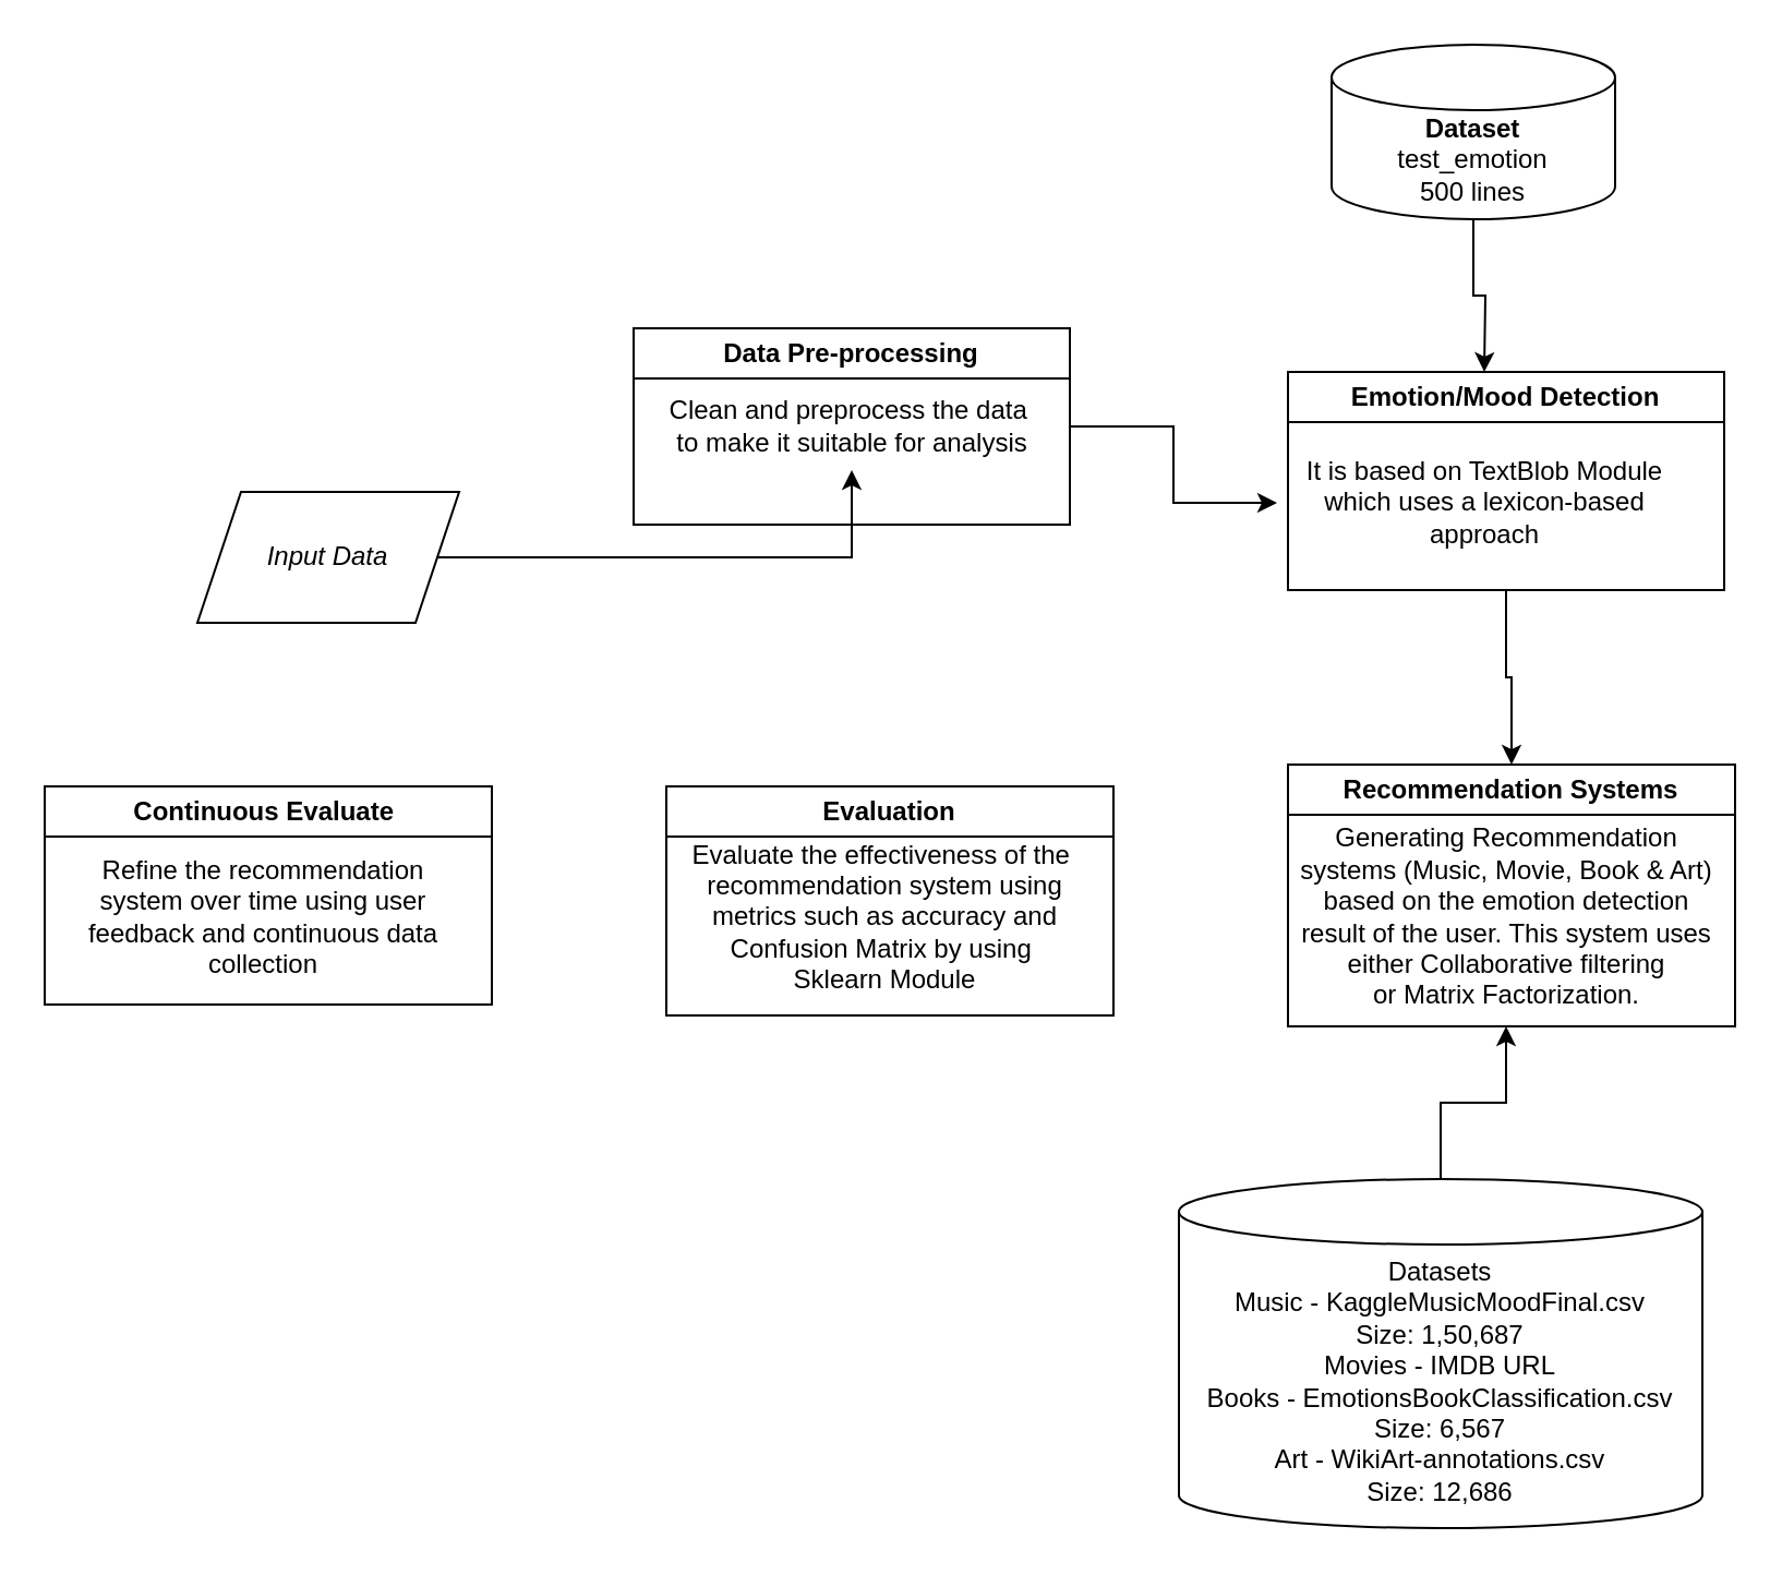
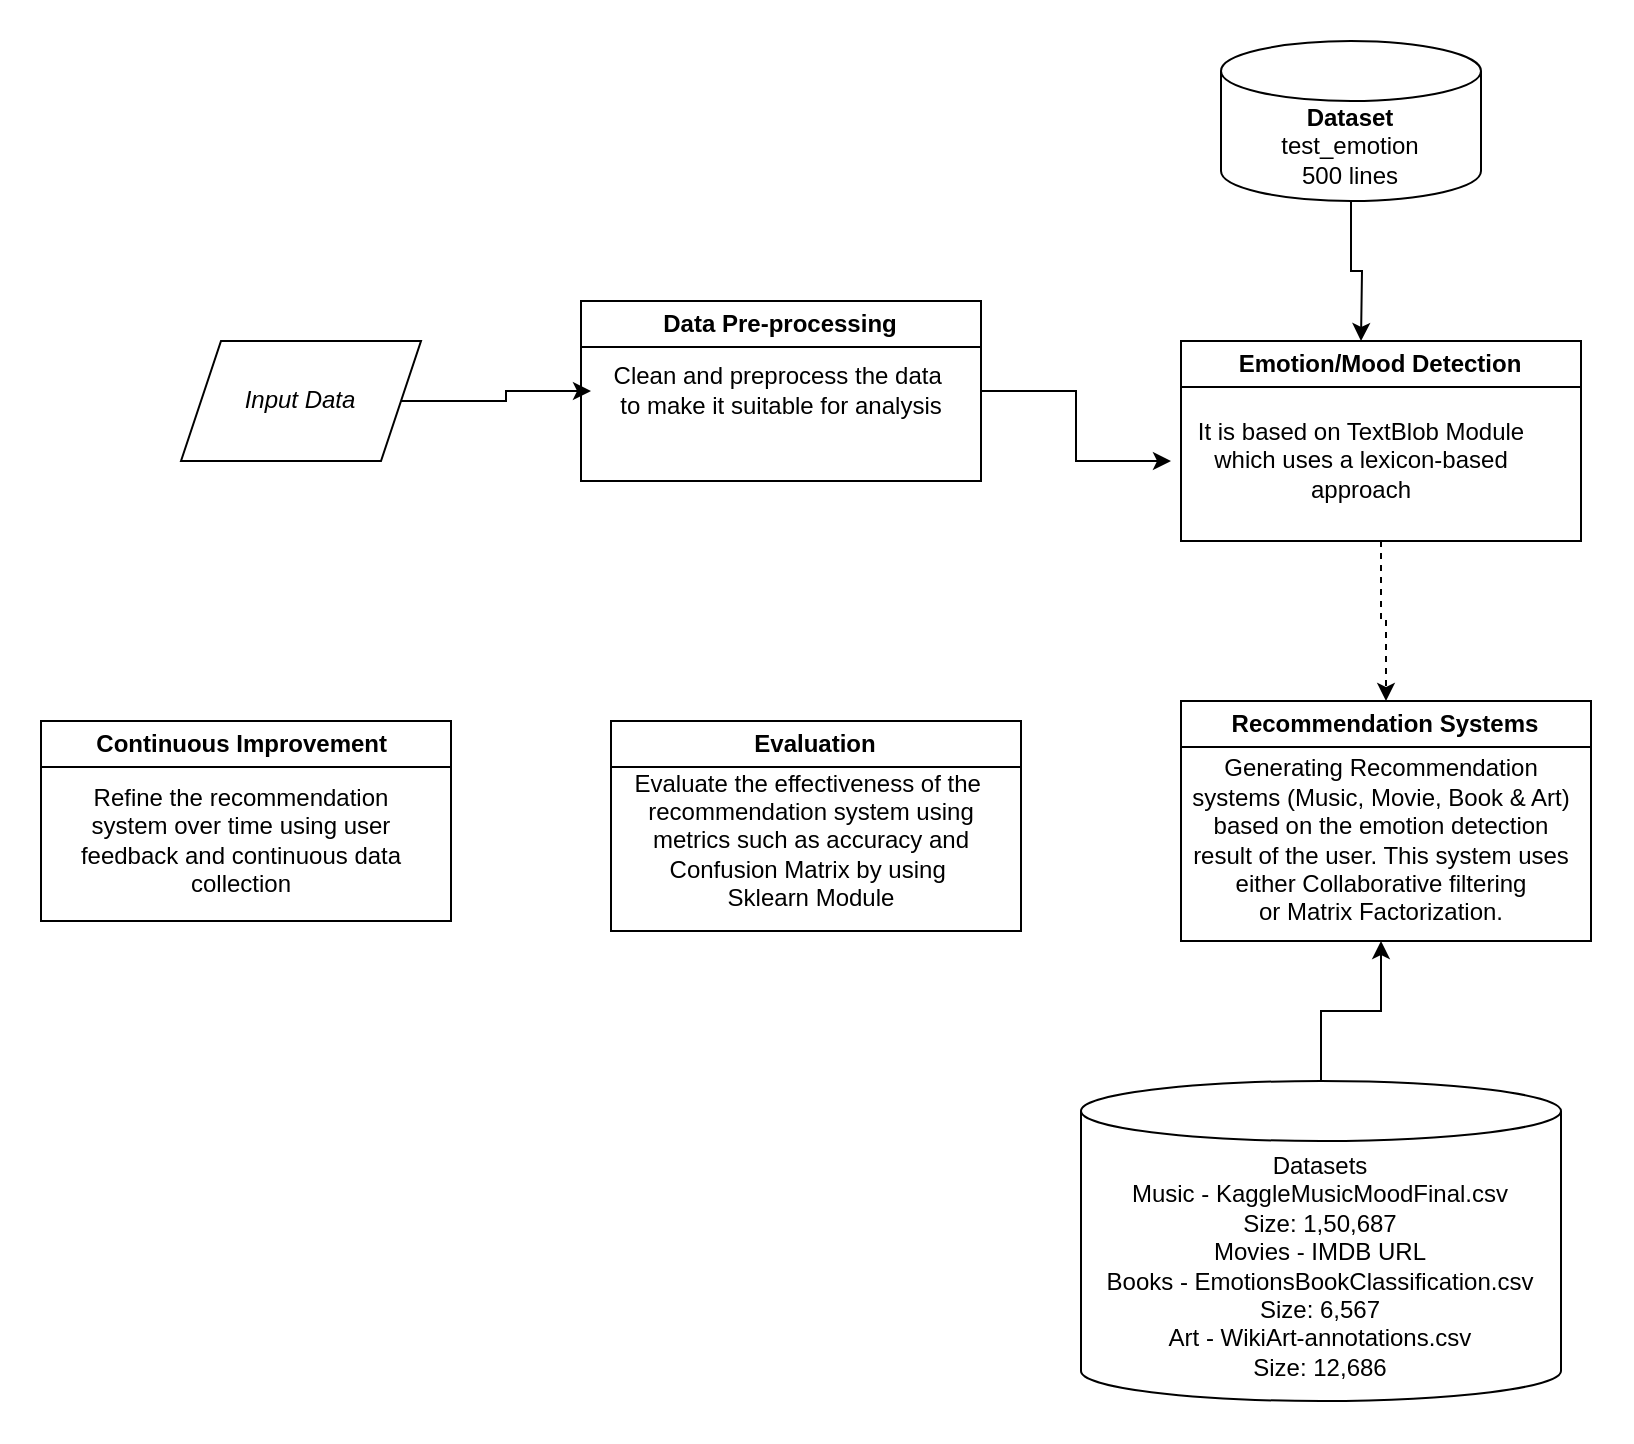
  <mxCell id="0" />
  <mxCell id="1" parent="0" />
  <mxCell id="2" value="" style="edgeStyle=orthogonalEdgeStyle;rounded=0;orthogonalLoop=1;jettySize=auto;html=1;" edge="1" parent="1" source="3" target="6"><mxGeometry relative="1" as="geometry" /></mxCell>
- <mxCell id="3" value="&lt;i&gt;Input Data&lt;/i&gt;" style="shape=parallelogram;perimeter=parallelogramPerimeter;whiteSpace=wrap;html=1;fixedSize=1;" vertex="1" parent="1"><mxGeometry x="90" y="225" width="120" height="60" as="geometry" /></mxCell>
+ <mxCell id="3" value="&lt;i&gt;Input Data&lt;/i&gt;" style="shape=parallelogram;perimeter=parallelogramPerimeter;whiteSpace=wrap;html=1;fixedSize=1;" vertex="1" parent="1"><mxGeometry x="90" y="170" width="120" height="60" as="geometry" /></mxCell>
  <mxCell id="4" value="" style="edgeStyle=orthogonalEdgeStyle;rounded=0;orthogonalLoop=1;jettySize=auto;html=1;" edge="1" parent="1" source="5" target="9"><mxGeometry relative="1" as="geometry" /></mxCell>
  <mxCell id="5" value="Data Pre-processing" style="swimlane;whiteSpace=wrap;html=1;" vertex="1" parent="1"><mxGeometry x="290" y="150" width="200" height="90" as="geometry" /></mxCell>
  <mxCell id="6" value="Clean and preprocess the data&amp;nbsp;&lt;br&gt;to make it suitable for analysis" style="text;html=1;align=center;verticalAlign=middle;resizable=0;points=[];autosize=1;strokeColor=none;fillColor=none;" vertex="1" parent="5"><mxGeometry x="5" y="25" width="190" height="40" as="geometry" /></mxCell>
- <mxCell id="7" value="" style="edgeStyle=orthogonalEdgeStyle;rounded=0;orthogonalLoop=1;jettySize=auto;html=1;entryX=0.5;entryY=0;entryDx=0;entryDy=0;" edge="1" parent="1" source="8" target="10"><mxGeometry relative="1" as="geometry" /></mxCell>
+ <mxCell id="7" value="" style="edgeStyle=orthogonalEdgeStyle;rounded=0;orthogonalLoop=1;jettySize=auto;html=1;entryX=0.5;entryY=0;entryDx=0;entryDy=0;dashed=1;" edge="1" parent="1" source="8" target="10"><mxGeometry relative="1" as="geometry" /></mxCell>
  <mxCell id="8" value="Emotion/Mood Detection" style="swimlane;whiteSpace=wrap;html=1;" vertex="1" parent="1"><mxGeometry x="590" y="170" width="200" height="100" as="geometry" /></mxCell>
  <mxCell id="9" value="It is based on TextBlob Module&lt;br&gt;which uses a lexicon-based &lt;br&gt;approach" style="text;html=1;align=center;verticalAlign=middle;resizable=0;points=[];autosize=1;strokeColor=none;fillColor=none;" vertex="1" parent="1"><mxGeometry x="585" y="200" width="190" height="60" as="geometry" /></mxCell>
  <mxCell id="10" value="Recommendation Systems" style="swimlane;whiteSpace=wrap;html=1;" vertex="1" parent="1"><mxGeometry x="590" y="350" width="205" height="120" as="geometry" /></mxCell>
  <mxCell id="11" value="Generating Recommendation &lt;br&gt;systems (Music, Movie, Book &amp;amp; Art)&lt;br&gt;based on the emotion detection&lt;br&gt;result of the user. This system uses&lt;br&gt;either Collaborative filtering&lt;br&gt;or Matrix Factorization." style="text;html=1;align=center;verticalAlign=middle;resizable=0;points=[];autosize=1;strokeColor=none;fillColor=none;" vertex="1" parent="10"><mxGeometry x="-5" y="20" width="210" height="100" as="geometry" /></mxCell>
  <mxCell id="12" value="Evaluation" style="swimlane;whiteSpace=wrap;html=1;" vertex="1" parent="1"><mxGeometry x="305" y="360" width="205" height="105" as="geometry" /></mxCell>
  <mxCell id="13" value="Evaluate the effectiveness of the&amp;nbsp;&lt;br&gt;recommendation system using &lt;br&gt;metrics such as accuracy and&lt;br&gt;Confusion Matrix by using&amp;nbsp;&lt;br&gt;Sklearn Module" style="text;html=1;align=center;verticalAlign=middle;resizable=0;points=[];autosize=1;strokeColor=none;fillColor=none;" vertex="1" parent="12"><mxGeometry y="15" width="200" height="90" as="geometry" /></mxCell>
- <mxCell id="14" value="Continuous Evaluate&amp;nbsp;" style="swimlane;whiteSpace=wrap;html=1;" vertex="1" parent="1"><mxGeometry y="360" width="205" height="100" as="geometry" x="20" /></mxCell>
+ <mxCell id="14" value="Continuous Improvement&amp;nbsp;" style="swimlane;whiteSpace=wrap;html=1;" vertex="1" parent="1"><mxGeometry y="360" width="205" height="100" as="geometry" x="20" /></mxCell>
  <mxCell id="15" value="Refine the recommendation&lt;br&gt;system over time using user &lt;br&gt;feedback and continuous data &lt;br&gt;collection" style="text;html=1;align=center;verticalAlign=middle;resizable=0;points=[];autosize=1;strokeColor=none;fillColor=none;" vertex="1" parent="14"><mxGeometry x="10" y="25" width="180" height="70" as="geometry" /></mxCell>
  <mxCell id="16" value="" style="edgeStyle=orthogonalEdgeStyle;rounded=0;orthogonalLoop=1;jettySize=auto;html=1;" edge="1" parent="1" source="17"><mxGeometry relative="1" as="geometry"><mxPoint x="680" y="170" as="targetPoint" /></mxGeometry></mxCell>
  <mxCell id="17" value="&lt;b&gt;Dataset&lt;/b&gt;&lt;br&gt;test_emotion&lt;br&gt;500 lines" style="shape=cylinder3;whiteSpace=wrap;html=1;boundedLbl=1;backgroundOutline=1;size=15;" vertex="1" parent="1"><mxGeometry x="610" y="20" width="130" height="80" as="geometry" /></mxCell>
  <mxCell id="18" value="" style="edgeStyle=orthogonalEdgeStyle;rounded=0;orthogonalLoop=1;jettySize=auto;html=1;" edge="1" parent="1" source="19" target="11"><mxGeometry relative="1" as="geometry" /></mxCell>
  <mxCell id="19" value="Datasets&lt;br&gt;Music - KaggleMusicMoodFinal.csv&lt;br&gt;Size: 1,50,687&lt;br&gt;Movies - IMDB URL&lt;br&gt;Books - EmotionsBookClassification.csv&lt;br&gt;Size: 6,567&lt;br&gt;Art - WikiArt-annotations.csv&lt;br&gt;Size: 12,686" style="shape=cylinder3;whiteSpace=wrap;html=1;boundedLbl=1;backgroundOutline=1;size=15;" vertex="1" parent="1"><mxGeometry x="540" y="540" width="240" height="160" as="geometry" /></mxCell>
